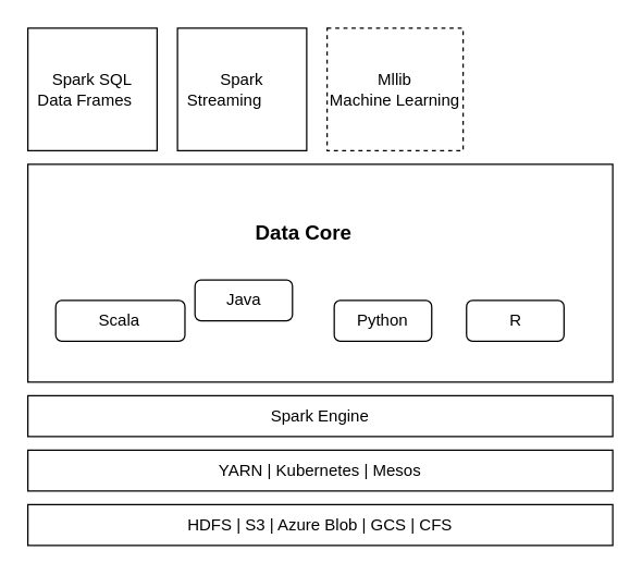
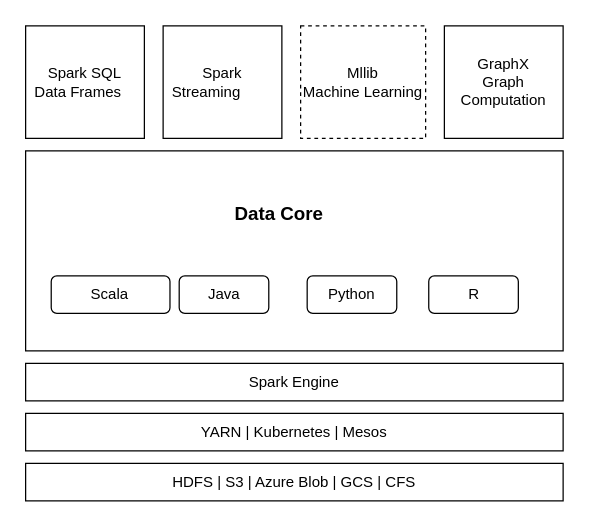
  <mxCell id="0" />
  <mxCell id="1" parent="0" />
  <mxCell id="2" value="" style="group" vertex="1" connectable="0" parent="1"><mxGeometry x="20" y="20" width="430" height="380" as="geometry" /></mxCell>
  <mxCell id="3" value="Spark SQL&lt;div&gt;Data Frames&lt;span style=&quot;white-space: pre;&quot;&gt;&#09;&lt;/span&gt;&lt;/div&gt;" style="rounded=0;whiteSpace=wrap;html=1;" vertex="1" parent="2"><mxGeometry width="95" height="90" as="geometry" /></mxCell>
  <mxCell id="4" value="Spark Streaming&lt;span style=&quot;white-space: pre;&quot;&gt;&#09;&lt;/span&gt;" style="rounded=0;whiteSpace=wrap;html=1;" vertex="1" parent="2"><mxGeometry x="110" width="95" height="90" as="geometry" /></mxCell>
  <mxCell id="5" value="Mllib&lt;div&gt;Machine Learning&lt;/div&gt;" style="rounded=0;whiteSpace=wrap;html=1;dashed=1;" vertex="1" parent="2"><mxGeometry x="220" width="100" height="90" as="geometry" /></mxCell>
+ <mxCell id="6" value="GraphX&lt;div&gt;Graph Computation&lt;/div&gt;" style="rounded=0;whiteSpace=wrap;html=1;" vertex="1" parent="2"><mxGeometry x="335" width="95" height="90" as="geometry" /></mxCell>
  <mxCell id="7" value="" style="group" vertex="1" connectable="0" parent="2"><mxGeometry y="100" width="430" height="280" as="geometry" /></mxCell>
  <mxCell id="8" value="" style="rounded=0;whiteSpace=wrap;html=1;" vertex="1" parent="7"><mxGeometry width="430.0" height="160" as="geometry" /></mxCell>
  <mxCell id="9" value="Spark Engine" style="rounded=0;whiteSpace=wrap;html=1;" vertex="1" parent="7"><mxGeometry y="170" width="430.0" height="30" as="geometry" /></mxCell>
  <mxCell id="10" value="YARN | Kubernetes | Mesos" style="rounded=0;whiteSpace=wrap;html=1;" vertex="1" parent="7"><mxGeometry y="210" width="430.0" height="30" as="geometry" /></mxCell>
  <mxCell id="11" value="HDFS | S3 | Azure Blob | GCS | CFS" style="rounded=0;whiteSpace=wrap;html=1;" vertex="1" parent="7"><mxGeometry y="250" width="430.0" height="30" as="geometry" /></mxCell>
  <mxCell id="12" value="&lt;b&gt;&lt;font style=&quot;font-size: 15px;&quot;&gt;Data Core&lt;/font&gt;&lt;/b&gt;" style="text;html=1;align=center;verticalAlign=middle;whiteSpace=wrap;rounded=0;" vertex="1" parent="7"><mxGeometry x="140" y="30" width="126.19" height="40" as="geometry" /></mxCell>
  <mxCell id="13" value="Scala" style="rounded=1;whiteSpace=wrap;html=1;" vertex="1" parent="7"><mxGeometry x="20.476" y="100" width="95" height="30" as="geometry" /></mxCell>
- <mxCell id="14" value="Java" style="rounded=1;whiteSpace=wrap;html=1;" vertex="1" parent="7"><mxGeometry x="122.857" y="85" width="71.667" height="30" as="geometry" /></mxCell>
+ <mxCell id="14" value="Java" style="rounded=1;whiteSpace=wrap;html=1;" vertex="1" parent="7"><mxGeometry x="122.857" y="100" width="71.667" height="30" as="geometry" /></mxCell>
  <mxCell id="15" value="Python" style="rounded=1;whiteSpace=wrap;html=1;" vertex="1" parent="7"><mxGeometry x="225.238" y="100" width="71.667" height="30" as="geometry" /></mxCell>
  <mxCell id="16" value="R" style="rounded=1;whiteSpace=wrap;html=1;" vertex="1" parent="7"><mxGeometry x="322.5" y="100" width="71.667" height="30" as="geometry" /></mxCell>
